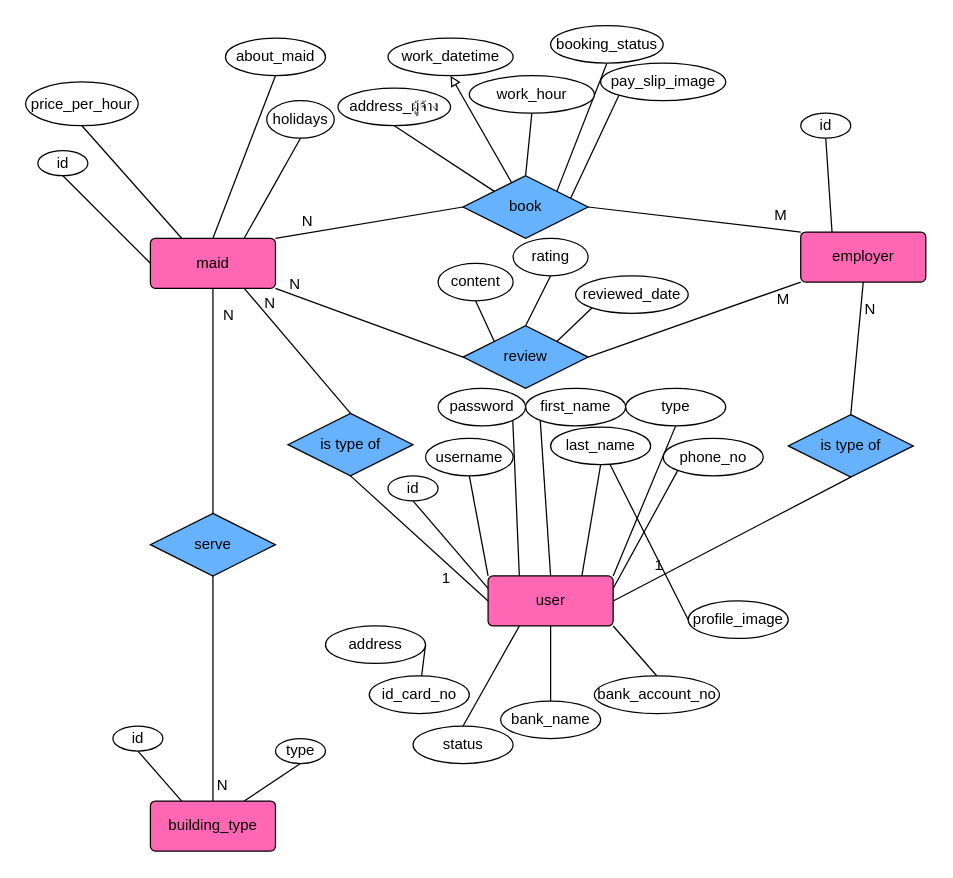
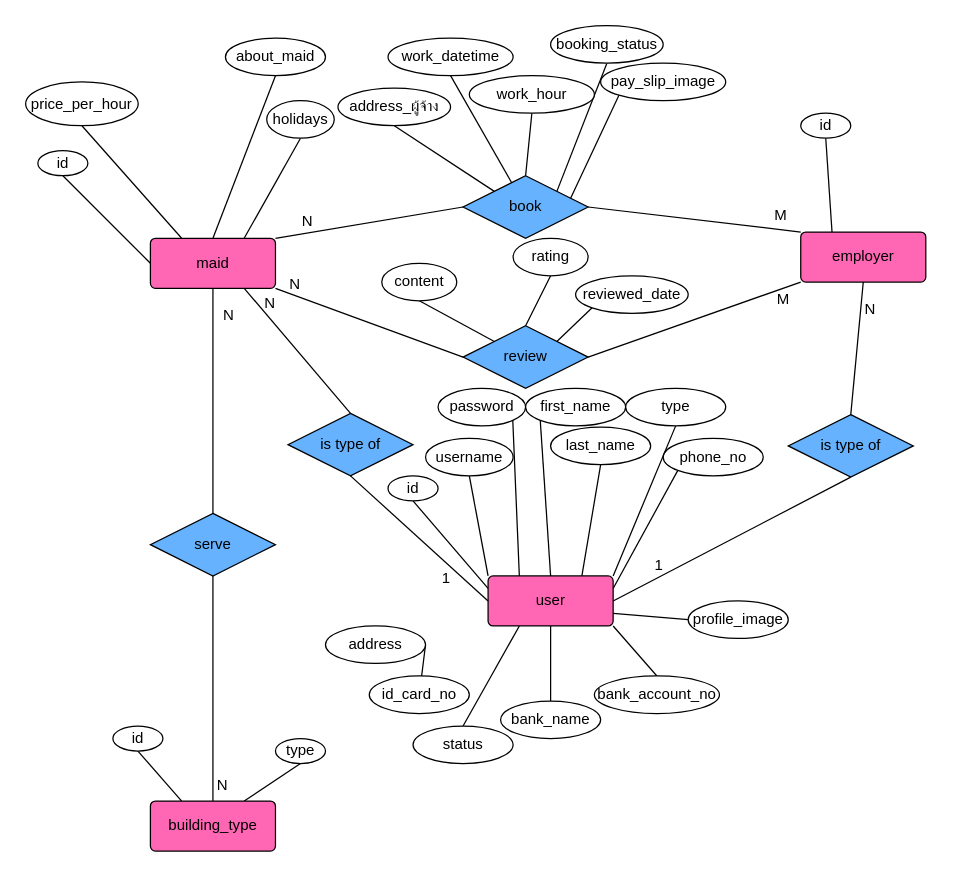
  <mxCell id="0" />
  <mxCell id="1" parent="0" />
  <mxCell id="2" style="edgeStyle=none;rounded=0;orthogonalLoop=1;jettySize=auto;html=1;exitX=0;exitY=0.5;exitDx=0;exitDy=0;entryX=0.5;entryY=1;entryDx=0;entryDy=0;endArrow=none;endFill=0;" parent="1" source="5" target="19" edge="1"><mxGeometry relative="1" as="geometry" /></mxCell>
  <mxCell id="3" style="edgeStyle=none;rounded=0;orthogonalLoop=1;jettySize=auto;html=1;exitX=0.75;exitY=0;exitDx=0;exitDy=0;entryX=0.5;entryY=1;entryDx=0;entryDy=0;endArrow=none;endFill=0;" parent="1" source="5" target="42" edge="1"><mxGeometry relative="1" as="geometry" /></mxCell>
  <mxCell id="4" style="edgeStyle=none;rounded=0;orthogonalLoop=1;jettySize=auto;html=1;exitX=0.25;exitY=0;exitDx=0;exitDy=0;entryX=0.5;entryY=1;entryDx=0;entryDy=0;endArrow=none;endFill=0;" parent="1" source="5" target="76" edge="1"><mxGeometry relative="1" as="geometry" /></mxCell>
  <mxCell id="5" value="maid" style="rounded=1;arcSize=10;whiteSpace=wrap;html=1;align=center;fillColor=#FF66B3;" parent="1" vertex="1"><mxGeometry x="119.76" y="190" width="100" height="40" as="geometry" /></mxCell>
  <mxCell id="6" style="edgeStyle=none;rounded=0;orthogonalLoop=1;jettySize=auto;html=1;exitX=0.25;exitY=0;exitDx=0;exitDy=0;entryX=0.5;entryY=1;entryDx=0;entryDy=0;endArrow=none;endFill=0;" parent="1" source="8" target="40" edge="1"><mxGeometry relative="1" as="geometry" /></mxCell>
  <mxCell id="7" style="edgeStyle=none;rounded=0;orthogonalLoop=1;jettySize=auto;html=1;exitX=0.75;exitY=0;exitDx=0;exitDy=0;entryX=0.5;entryY=1;entryDx=0;entryDy=0;endArrow=none;endFill=0;" parent="1" source="8" target="41" edge="1"><mxGeometry relative="1" as="geometry" /></mxCell>
  <mxCell id="8" value="building_type" style="rounded=1;arcSize=10;whiteSpace=wrap;html=1;align=center;fillColor=#FF66B3;" parent="1" vertex="1"><mxGeometry x="119.76" y="640" width="100" height="40" as="geometry" /></mxCell>
  <mxCell id="9" style="edgeStyle=none;rounded=0;orthogonalLoop=1;jettySize=auto;html=1;exitX=0;exitY=0;exitDx=0;exitDy=0;entryX=0.5;entryY=1;entryDx=0;entryDy=0;arrowStyle=none;endArrow=none;endFill=0;" parent="1" source="13" target="20" edge="1"><mxGeometry relative="1" as="geometry" /></mxCell>
  <mxCell id="10" style="edgeStyle=none;rounded=0;orthogonalLoop=1;jettySize=auto;html=1;exitX=1;exitY=0;exitDx=0;exitDy=0;entryX=0.5;entryY=1;entryDx=0;entryDy=0;endArrow=none;endFill=0;" parent="1" source="13" target="21" edge="1"><mxGeometry relative="1" as="geometry" /></mxCell>
- <mxCell id="11" style="edgeStyle=none;rounded=0;orthogonalLoop=1;jettySize=auto;html=1;entryX=0.5;entryY=1;entryDx=0;entryDy=0;endArrow=block;endFill=0;" parent="1" source="13" target="37" edge="1"><mxGeometry relative="1" as="geometry" /></mxCell>
+ <mxCell id="11" style="edgeStyle=none;rounded=0;orthogonalLoop=1;jettySize=auto;html=1;entryX=0.5;entryY=1;entryDx=0;entryDy=0;endArrow=none;endFill=0;" parent="1" source="13" target="37" edge="1"><mxGeometry relative="1" as="geometry" /></mxCell>
  <mxCell id="12" style="edgeStyle=none;rounded=0;orthogonalLoop=1;jettySize=auto;html=1;exitX=0.5;exitY=0;exitDx=0;exitDy=0;entryX=0.5;entryY=1;entryDx=0;entryDy=0;endArrow=none;endFill=0;" parent="1" source="13" target="39" edge="1"><mxGeometry relative="1" as="geometry" /></mxCell>
  <mxCell id="13" value="book" style="shape=rhombus;perimeter=rhombusPerimeter;whiteSpace=wrap;html=1;align=center;fillColor=#66B2FF;" parent="1" vertex="1"><mxGeometry x="369.76" y="140" width="100" height="50" as="geometry" /></mxCell>
  <mxCell id="14" value="serve" style="shape=rhombus;perimeter=rhombusPerimeter;whiteSpace=wrap;html=1;align=center;fillColor=#66B2FF;" parent="1" vertex="1"><mxGeometry x="119.76" y="410" width="100" height="50" as="geometry" /></mxCell>
  <mxCell id="15" value="" style="endArrow=none;html=1;rounded=0;entryX=0.5;entryY=0;entryDx=0;entryDy=0;" parent="1" source="14" target="8" edge="1"><mxGeometry relative="1" as="geometry"><mxPoint x="179.76" y="453" as="sourcePoint" /><mxPoint x="279.76" y="540" as="targetPoint" /></mxGeometry></mxCell>
  <mxCell id="16" value="N" style="resizable=0;html=1;align=right;verticalAlign=bottom;" parent="15" connectable="0" vertex="1"><mxGeometry x="1" relative="1" as="geometry"><mxPoint x="12.01" y="-3.66" as="offset" /></mxGeometry></mxCell>
  <mxCell id="17" value="" style="endArrow=none;html=1;rounded=0;exitX=1;exitY=0.5;exitDx=0;exitDy=0;entryX=0;entryY=0;entryDx=0;entryDy=0;" parent="1" source="13" target="29" edge="1"><mxGeometry relative="1" as="geometry"><mxPoint x="-30.24" y="170" as="sourcePoint" /><mxPoint x="499.76" y="180" as="targetPoint" /></mxGeometry></mxCell>
  <mxCell id="18" value="M" style="resizable=0;html=1;align=right;verticalAlign=bottom;" parent="17" connectable="0" vertex="1"><mxGeometry x="1" relative="1" as="geometry"><mxPoint x="-10.27" y="-5.01" as="offset" /></mxGeometry></mxCell>
  <mxCell id="19" value="id" style="ellipse;whiteSpace=wrap;html=1;align=center;" parent="1" vertex="1"><mxGeometry x="29.76" y="120" width="40" height="20" as="geometry" /></mxCell>
  <mxCell id="20" value="address_ผู้จ้าง" style="ellipse;whiteSpace=wrap;html=1;align=center;" parent="1" vertex="1"><mxGeometry x="269.76" y="70" width="90" height="30" as="geometry" /></mxCell>
  <mxCell id="21" value="booking_status" style="ellipse;whiteSpace=wrap;html=1;align=center;" parent="1" vertex="1"><mxGeometry x="439.76" y="20" width="90" height="30" as="geometry" /></mxCell>
  <mxCell id="22" style="edgeStyle=none;rounded=0;orthogonalLoop=1;jettySize=auto;html=1;exitX=0.5;exitY=0;exitDx=0;exitDy=0;entryX=0.5;entryY=1;entryDx=0;entryDy=0;endArrow=none;endFill=0;" parent="1" source="25" target="36" edge="1"><mxGeometry relative="1" as="geometry" /></mxCell>
  <mxCell id="23" style="edgeStyle=none;rounded=0;orthogonalLoop=1;jettySize=auto;html=1;exitX=0;exitY=0;exitDx=0;exitDy=0;entryX=0.5;entryY=1;entryDx=0;entryDy=0;endArrow=none;endFill=0;" parent="1" source="25" target="34" edge="1"><mxGeometry relative="1" as="geometry" /></mxCell>
  <mxCell id="24" style="edgeStyle=none;rounded=0;orthogonalLoop=1;jettySize=auto;html=1;exitX=1;exitY=0;exitDx=0;exitDy=0;entryX=0;entryY=1;entryDx=0;entryDy=0;endArrow=none;endFill=0;" parent="1" source="25" target="35" edge="1"><mxGeometry relative="1" as="geometry" /></mxCell>
  <mxCell id="25" value="review" style="shape=rhombus;perimeter=rhombusPerimeter;whiteSpace=wrap;html=1;align=center;fillColor=#66B2FF;" parent="1" vertex="1"><mxGeometry x="369.76" y="260" width="100" height="50" as="geometry" /></mxCell>
  <mxCell id="26" value="" style="endArrow=none;html=1;rounded=0;exitX=1;exitY=0.5;exitDx=0;exitDy=0;entryX=0;entryY=1;entryDx=0;entryDy=0;" parent="1" source="25" target="29" edge="1"><mxGeometry relative="1" as="geometry"><mxPoint x="269.76" y="122.5" as="sourcePoint" /><mxPoint x="439.76" y="127.5" as="targetPoint" /></mxGeometry></mxCell>
  <mxCell id="27" value="M" style="resizable=0;html=1;align=right;verticalAlign=bottom;" parent="26" connectable="0" vertex="1"><mxGeometry x="1" relative="1" as="geometry"><mxPoint x="-8.27" y="21.96" as="offset" /></mxGeometry></mxCell>
  <mxCell id="28" style="edgeStyle=none;rounded=0;orthogonalLoop=1;jettySize=auto;html=1;exitX=0.25;exitY=0;exitDx=0;exitDy=0;entryX=0.5;entryY=1;entryDx=0;entryDy=0;endArrow=none;endFill=0;" parent="1" source="29" target="38" edge="1"><mxGeometry relative="1" as="geometry" /></mxCell>
  <mxCell id="29" value="employer" style="rounded=1;arcSize=10;whiteSpace=wrap;html=1;align=center;fillColor=#FF66B3;" parent="1" vertex="1"><mxGeometry x="639.76" y="185" width="100" height="40" as="geometry" /></mxCell>
  <mxCell id="30" value="" style="endArrow=none;html=1;rounded=0;exitX=0;exitY=0.5;exitDx=0;exitDy=0;entryX=1;entryY=1;entryDx=0;entryDy=0;" parent="1" source="25" target="5" edge="1"><mxGeometry relative="1" as="geometry"><mxPoint x="439.76" y="335" as="sourcePoint" /><mxPoint x="280" y="220" as="targetPoint" /></mxGeometry></mxCell>
  <mxCell id="31" value="N" style="resizable=0;html=1;align=right;verticalAlign=bottom;" parent="30" connectable="0" vertex="1"><mxGeometry x="1" relative="1" as="geometry"><mxPoint x="20.22" y="5.08" as="offset" /></mxGeometry></mxCell>
  <mxCell id="32" value="" style="endArrow=none;html=1;rounded=0;entryX=1;entryY=0;entryDx=0;entryDy=0;exitX=0;exitY=0.5;exitDx=0;exitDy=0;" parent="1" source="13" target="5" edge="1"><mxGeometry relative="1" as="geometry"><mxPoint x="354.42" y="195" as="sourcePoint" /><mxPoint x="209.76" y="150" as="targetPoint" /></mxGeometry></mxCell>
  <mxCell id="33" value="N" style="resizable=0;html=1;align=right;verticalAlign=bottom;" parent="32" connectable="0" vertex="1"><mxGeometry x="1" relative="1" as="geometry"><mxPoint x="30.22" y="-4.93" as="offset" /></mxGeometry></mxCell>
- <mxCell id="34" value="content" style="ellipse;whiteSpace=wrap;html=1;align=center;" parent="1" vertex="1"><mxGeometry x="349.76" y="210" width="60" height="30" as="geometry" /></mxCell>
+ <mxCell id="34" value="content" style="ellipse;whiteSpace=wrap;html=1;align=center;" parent="1" vertex="1"><mxGeometry x="304.76" y="210" width="60" height="30" as="geometry" /></mxCell>
  <mxCell id="35" value="reviewed_date" style="ellipse;whiteSpace=wrap;html=1;align=center;" parent="1" vertex="1"><mxGeometry x="459.76" y="220" width="90" height="30" as="geometry" /></mxCell>
  <mxCell id="36" value="rating" style="ellipse;whiteSpace=wrap;html=1;align=center;" parent="1" vertex="1"><mxGeometry x="409.76" y="190" width="60" height="30" as="geometry" /></mxCell>
  <mxCell id="37" value="work_datetime" style="ellipse;whiteSpace=wrap;html=1;align=center;" parent="1" vertex="1"><mxGeometry x="309.76" y="30" width="100" height="30" as="geometry" /></mxCell>
  <mxCell id="38" value="id" style="ellipse;whiteSpace=wrap;html=1;align=center;" parent="1" vertex="1"><mxGeometry x="639.76" y="90" width="40" height="20" as="geometry" /></mxCell>
  <mxCell id="39" value="work_hour" style="ellipse;whiteSpace=wrap;html=1;align=center;" parent="1" vertex="1"><mxGeometry x="374.76" y="60" width="100" height="30" as="geometry" /></mxCell>
  <mxCell id="40" value="id" style="ellipse;whiteSpace=wrap;html=1;align=center;" parent="1" vertex="1"><mxGeometry x="89.76" y="580" width="40" height="20" as="geometry" /></mxCell>
  <mxCell id="41" value="type" style="ellipse;whiteSpace=wrap;html=1;align=center;" parent="1" vertex="1"><mxGeometry x="219.76" y="590" width="40" height="20" as="geometry" /></mxCell>
  <mxCell id="42" value="holidays" style="ellipse;whiteSpace=wrap;html=1;align=center;" parent="1" vertex="1"><mxGeometry x="212.76" y="80" width="54" height="30" as="geometry" /></mxCell>
  <mxCell id="43" style="edgeStyle=none;rounded=0;orthogonalLoop=1;jettySize=auto;html=1;exitX=0.5;exitY=1;exitDx=0;exitDy=0;entryX=0.5;entryY=0;entryDx=0;entryDy=0;endArrow=none;endFill=0;" parent="1" source="44" target="5" edge="1"><mxGeometry relative="1" as="geometry" /></mxCell>
  <mxCell id="44" value="about_maid" style="ellipse;whiteSpace=wrap;html=1;align=center;" parent="1" vertex="1"><mxGeometry x="179.76" y="30" width="80" height="30" as="geometry" /></mxCell>
  <mxCell id="45" style="edgeStyle=none;rounded=0;orthogonalLoop=1;jettySize=auto;html=1;exitX=0;exitY=1;exitDx=0;exitDy=0;entryX=1;entryY=0.25;entryDx=0;entryDy=0;endArrow=none;endFill=0;" parent="1" source="46" target="52" edge="1"><mxGeometry relative="1" as="geometry" /></mxCell>
  <mxCell id="46" value="phone_no" style="ellipse;whiteSpace=wrap;html=1;align=center;" parent="1" vertex="1"><mxGeometry x="529.76" y="350" width="80" height="30" as="geometry" /></mxCell>
  <mxCell id="47" style="edgeStyle=none;rounded=0;orthogonalLoop=1;jettySize=auto;html=1;exitX=0;exitY=0.25;exitDx=0;exitDy=0;entryX=0.5;entryY=1;entryDx=0;entryDy=0;endArrow=none;endFill=0;" parent="1" source="52" target="60" edge="1"><mxGeometry relative="1" as="geometry" /></mxCell>
  <mxCell id="48" style="edgeStyle=none;rounded=0;orthogonalLoop=1;jettySize=auto;html=1;exitX=0.5;exitY=0;exitDx=0;exitDy=0;entryX=0;entryY=1;entryDx=0;entryDy=0;endArrow=none;endFill=0;" parent="1" source="52" target="59" edge="1"><mxGeometry relative="1" as="geometry" /></mxCell>
  <mxCell id="49" style="edgeStyle=none;rounded=0;orthogonalLoop=1;jettySize=auto;html=1;exitX=1;exitY=0;exitDx=0;exitDy=0;entryX=0.5;entryY=1;entryDx=0;entryDy=0;endArrow=none;endFill=0;" parent="1" source="52" target="73" edge="1"><mxGeometry relative="1" as="geometry" /></mxCell>
  <mxCell id="50" style="edgeStyle=none;rounded=0;orthogonalLoop=1;jettySize=auto;html=1;exitX=1;exitY=1;exitDx=0;exitDy=0;entryX=0.5;entryY=0;entryDx=0;entryDy=0;endArrow=none;endFill=0;" parent="1" source="52" target="80" edge="1"><mxGeometry relative="1" as="geometry" /></mxCell>
  <mxCell id="51" style="rounded=0;orthogonalLoop=1;jettySize=auto;html=1;exitX=0.25;exitY=1;exitDx=0;exitDy=0;entryX=0.5;entryY=0;entryDx=0;entryDy=0;endArrow=none;endFill=0;" edge="1" parent="1" source="52" target="86"><mxGeometry relative="1" as="geometry" /></mxCell>
  <mxCell id="52" value="user" style="rounded=1;arcSize=10;whiteSpace=wrap;html=1;align=center;fillColor=#FF66B3;" parent="1" vertex="1"><mxGeometry x="389.76" y="460" width="100" height="40" as="geometry" /></mxCell>
  <mxCell id="53" style="edgeStyle=none;rounded=0;orthogonalLoop=1;jettySize=auto;html=1;exitX=0.5;exitY=1;exitDx=0;exitDy=0;entryX=0;entryY=0;entryDx=0;entryDy=0;endArrow=none;endFill=0;" parent="1" source="54" target="52" edge="1"><mxGeometry relative="1" as="geometry" /></mxCell>
  <mxCell id="54" value="username" style="ellipse;whiteSpace=wrap;html=1;align=center;" parent="1" vertex="1"><mxGeometry x="339.76" y="350" width="70" height="30" as="geometry" /></mxCell>
  <mxCell id="55" style="edgeStyle=none;rounded=0;orthogonalLoop=1;jettySize=auto;html=1;exitX=1;exitY=1;exitDx=0;exitDy=0;entryX=0.25;entryY=0;entryDx=0;entryDy=0;endArrow=none;endFill=0;" parent="1" source="56" target="52" edge="1"><mxGeometry relative="1" as="geometry" /></mxCell>
  <mxCell id="56" value="password" style="ellipse;whiteSpace=wrap;html=1;align=center;" parent="1" vertex="1"><mxGeometry x="349.76" y="310" width="70" height="30" as="geometry" /></mxCell>
  <mxCell id="57" style="edgeStyle=none;rounded=0;orthogonalLoop=1;jettySize=auto;html=1;exitX=0.5;exitY=1;exitDx=0;exitDy=0;entryX=0.75;entryY=0;entryDx=0;entryDy=0;endArrow=none;endFill=0;" parent="1" source="58" target="52" edge="1"><mxGeometry relative="1" as="geometry" /></mxCell>
  <mxCell id="58" value="last_name" style="ellipse;whiteSpace=wrap;html=1;align=center;" parent="1" vertex="1"><mxGeometry x="439.76" y="341" width="80" height="30" as="geometry" /></mxCell>
  <mxCell id="59" value="first_name" style="ellipse;whiteSpace=wrap;html=1;align=center;" parent="1" vertex="1"><mxGeometry x="419.76" y="310" width="80" height="30" as="geometry" /></mxCell>
  <mxCell id="60" value="id" style="ellipse;whiteSpace=wrap;html=1;align=center;" parent="1" vertex="1"><mxGeometry x="309.76" y="380" width="40" height="20" as="geometry" /></mxCell>
- <mxCell id="61" style="edgeStyle=none;rounded=0;orthogonalLoop=1;jettySize=auto;html=1;exitX=0;exitY=0.5;exitDx=0;exitDy=0;endArrow=none;endFill=0;" parent="1" source="62" target="58" edge="1"><mxGeometry relative="1" as="geometry" /></mxCell>
+ <mxCell id="61" style="edgeStyle=none;rounded=0;orthogonalLoop=1;jettySize=auto;html=1;exitX=0;exitY=0.5;exitDx=0;exitDy=0;entryX=1;entryY=0.75;entryDx=0;entryDy=0;endArrow=none;endFill=0;" parent="1" source="62" target="52" edge="1"><mxGeometry relative="1" as="geometry" /></mxCell>
  <mxCell id="62" value="profile_image" style="ellipse;whiteSpace=wrap;html=1;align=center;" parent="1" vertex="1"><mxGeometry x="549.76" y="480" width="80" height="30" as="geometry" /></mxCell>
  <mxCell id="63" value="is type of" style="shape=rhombus;perimeter=rhombusPerimeter;whiteSpace=wrap;html=1;align=center;fillColor=#66B2FF;" parent="1" vertex="1"><mxGeometry x="229.76" y="330" width="100" height="50" as="geometry" /></mxCell>
  <mxCell id="64" value="is type of" style="shape=rhombus;perimeter=rhombusPerimeter;whiteSpace=wrap;html=1;align=center;fillColor=#66B2FF;" parent="1" vertex="1"><mxGeometry x="629.76" y="331" width="100" height="50" as="geometry" /></mxCell>
  <mxCell id="65" value="" style="endArrow=none;html=1;rounded=0;entryX=0.75;entryY=1;entryDx=0;entryDy=0;exitX=0.5;exitY=0;exitDx=0;exitDy=0;" parent="1" source="63" target="5" edge="1"><mxGeometry relative="1" as="geometry"><mxPoint x="277.76" y="370" as="sourcePoint" /><mxPoint x="349.76" y="330" as="targetPoint" /></mxGeometry></mxCell>
  <mxCell id="66" value="N" style="resizable=0;html=1;align=right;verticalAlign=bottom;" parent="65" connectable="0" vertex="1"><mxGeometry x="1" relative="1" as="geometry"><mxPoint x="24.73" y="19.69" as="offset" /></mxGeometry></mxCell>
  <mxCell id="67" value="" style="endArrow=none;html=1;rounded=0;entryX=0.5;entryY=1;entryDx=0;entryDy=0;exitX=0.5;exitY=0;exitDx=0;exitDy=0;" parent="1" source="64" target="29" edge="1"><mxGeometry relative="1" as="geometry"><mxPoint x="369.76" y="350" as="sourcePoint" /><mxPoint x="529.76" y="350" as="targetPoint" /></mxGeometry></mxCell>
  <mxCell id="68" value="N" style="resizable=0;html=1;align=right;verticalAlign=bottom;" parent="67" connectable="0" vertex="1"><mxGeometry x="1" relative="1" as="geometry"><mxPoint x="10.04" y="29.81" as="offset" /></mxGeometry></mxCell>
  <mxCell id="69" value="" style="endArrow=none;html=1;rounded=0;entryX=1;entryY=0.5;entryDx=0;entryDy=0;exitX=0.5;exitY=1;exitDx=0;exitDy=0;" parent="1" source="64" target="52" edge="1"><mxGeometry relative="1" as="geometry"><mxPoint x="399.76" y="380" as="sourcePoint" /><mxPoint x="559.76" y="380" as="targetPoint" /></mxGeometry></mxCell>
  <mxCell id="70" value="1" style="resizable=0;html=1;align=right;verticalAlign=bottom;" parent="69" connectable="0" vertex="1"><mxGeometry x="1" relative="1" as="geometry"><mxPoint x="39.78" y="-19.89" as="offset" /></mxGeometry></mxCell>
  <mxCell id="71" value="" style="endArrow=none;html=1;rounded=0;entryX=0;entryY=0.5;entryDx=0;entryDy=0;exitX=0.5;exitY=1;exitDx=0;exitDy=0;" parent="1" source="63" target="52" edge="1"><mxGeometry relative="1" as="geometry"><mxPoint x="199.76" y="520" as="sourcePoint" /><mxPoint x="359.76" y="520" as="targetPoint" /></mxGeometry></mxCell>
  <mxCell id="72" value="1" style="resizable=0;html=1;align=right;verticalAlign=bottom;" parent="71" connectable="0" vertex="1"><mxGeometry x="1" relative="1" as="geometry"><mxPoint x="-30.25" y="-10.23" as="offset" /></mxGeometry></mxCell>
  <mxCell id="73" value="type" style="ellipse;whiteSpace=wrap;html=1;align=center;" parent="1" vertex="1"><mxGeometry x="499.76" y="310" width="80" height="30" as="geometry" /></mxCell>
  <mxCell id="74" style="edgeStyle=none;rounded=0;orthogonalLoop=1;jettySize=auto;html=1;exitX=0;exitY=1;exitDx=0;exitDy=0;entryX=0.86;entryY=0.36;entryDx=0;entryDy=0;entryPerimeter=0;endArrow=none;endFill=0;" parent="1" source="75" target="13" edge="1"><mxGeometry relative="1" as="geometry" /></mxCell>
  <mxCell id="75" value="pay_slip_image" style="ellipse;whiteSpace=wrap;html=1;align=center;" parent="1" vertex="1"><mxGeometry x="479.76" y="50" width="100" height="30" as="geometry" /></mxCell>
  <mxCell id="76" value="price_per_hour" style="ellipse;whiteSpace=wrap;html=1;align=center;" parent="1" vertex="1"><mxGeometry x="20" y="65" width="90" height="35" as="geometry" /></mxCell>
  <mxCell id="77" style="edgeStyle=none;rounded=0;orthogonalLoop=1;jettySize=auto;html=1;exitX=1;exitY=0.5;exitDx=0;exitDy=0;endArrow=none;endFill=0;" parent="1" source="78" target="79" edge="1"><mxGeometry relative="1" as="geometry" /></mxCell>
  <mxCell id="78" value="address" style="ellipse;whiteSpace=wrap;html=1;align=center;" parent="1" vertex="1"><mxGeometry x="259.76" y="500" width="80" height="30" as="geometry" /></mxCell>
  <mxCell id="79" value="id_card_no" style="ellipse;whiteSpace=wrap;html=1;align=center;" parent="1" vertex="1"><mxGeometry x="294.76" y="540" width="80" height="30" as="geometry" /></mxCell>
  <mxCell id="80" value="bank_account_no" style="ellipse;whiteSpace=wrap;html=1;align=center;" parent="1" vertex="1"><mxGeometry x="474.76" y="540" width="100" height="30" as="geometry" /></mxCell>
  <mxCell id="81" style="edgeStyle=none;rounded=0;orthogonalLoop=1;jettySize=auto;html=1;exitX=0.5;exitY=0;exitDx=0;exitDy=0;entryX=0.5;entryY=1;entryDx=0;entryDy=0;endArrow=none;endFill=0;" parent="1" source="82" target="52" edge="1"><mxGeometry relative="1" as="geometry" /></mxCell>
  <mxCell id="82" value="bank_name" style="ellipse;whiteSpace=wrap;html=1;align=center;" parent="1" vertex="1"><mxGeometry x="399.76" y="560" width="80" height="30" as="geometry" /></mxCell>
  <mxCell id="83" value="" style="endArrow=none;html=1;rounded=0;entryX=0.5;entryY=1;entryDx=0;entryDy=0;exitX=0.5;exitY=0;exitDx=0;exitDy=0;" parent="1" source="14" target="5" edge="1"><mxGeometry relative="1" as="geometry"><mxPoint x="69.76" y="380" as="sourcePoint" /><mxPoint x="229.76" y="380" as="targetPoint" /></mxGeometry></mxCell>
  <mxCell id="84" value="N" style="resizable=0;html=1;align=right;verticalAlign=bottom;" parent="83" connectable="0" vertex="1"><mxGeometry x="1" relative="1" as="geometry"><mxPoint x="16.99" y="30" as="offset" /></mxGeometry></mxCell>
  <mxCell id="85" style="edgeStyle=none;rounded=0;orthogonalLoop=1;jettySize=auto;html=1;exitX=1;exitY=0;exitDx=0;exitDy=0;endArrow=none;endFill=0;" parent="1" source="14" target="14" edge="1"><mxGeometry relative="1" as="geometry" /></mxCell>
  <mxCell id="86" value="status" style="ellipse;whiteSpace=wrap;html=1;align=center;" vertex="1" parent="1"><mxGeometry x="329.76" y="580" width="80" height="30" as="geometry" /></mxCell>
